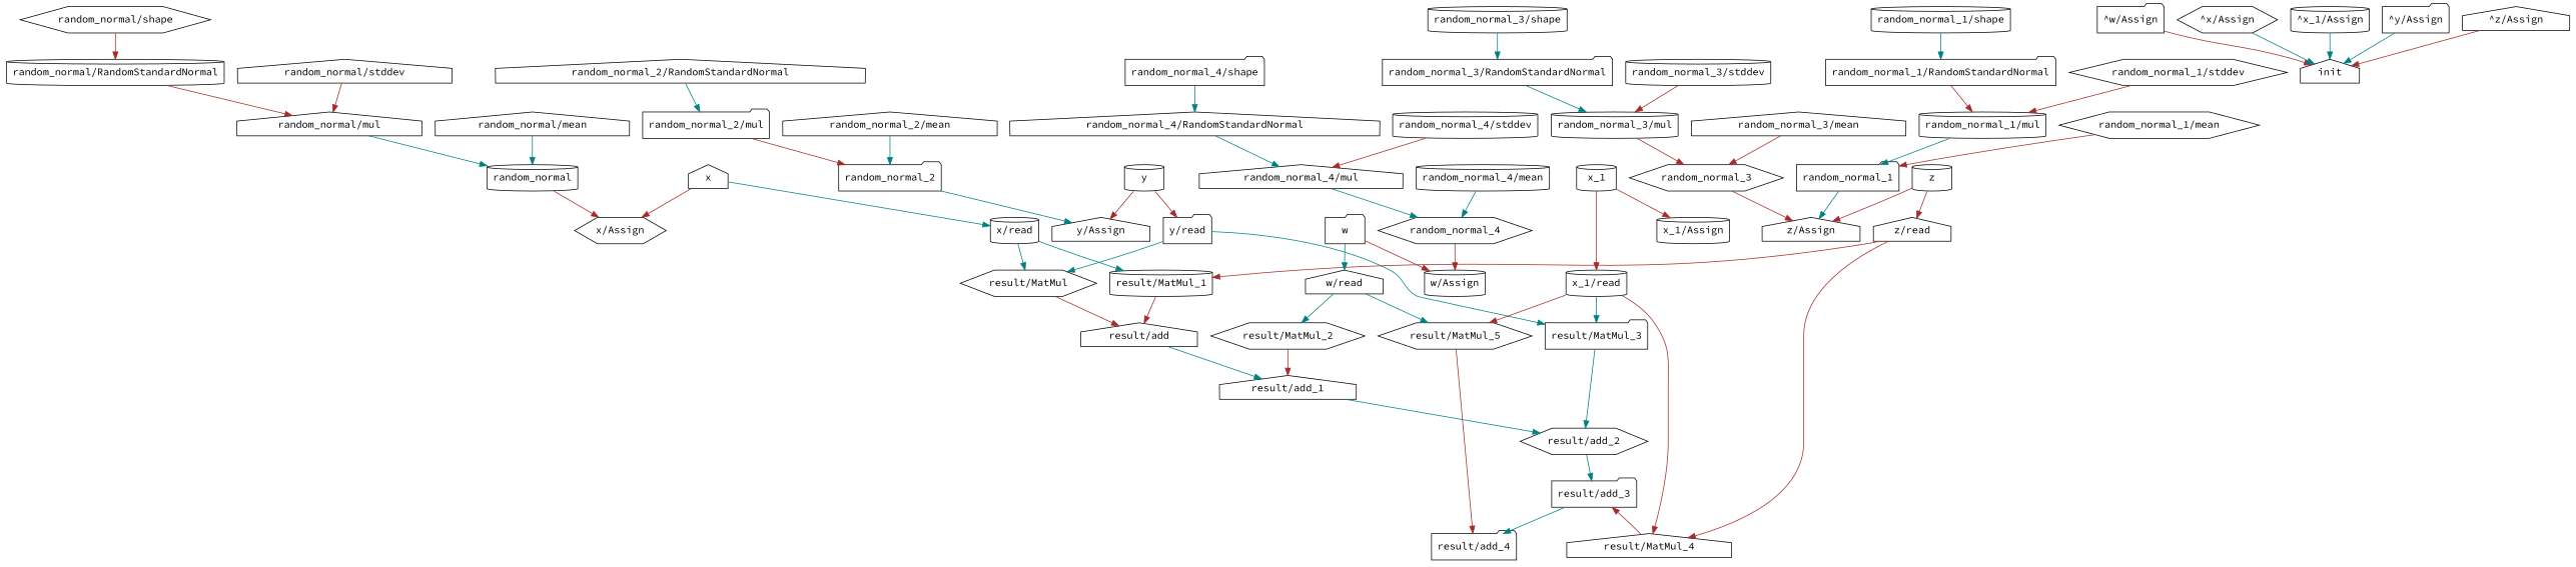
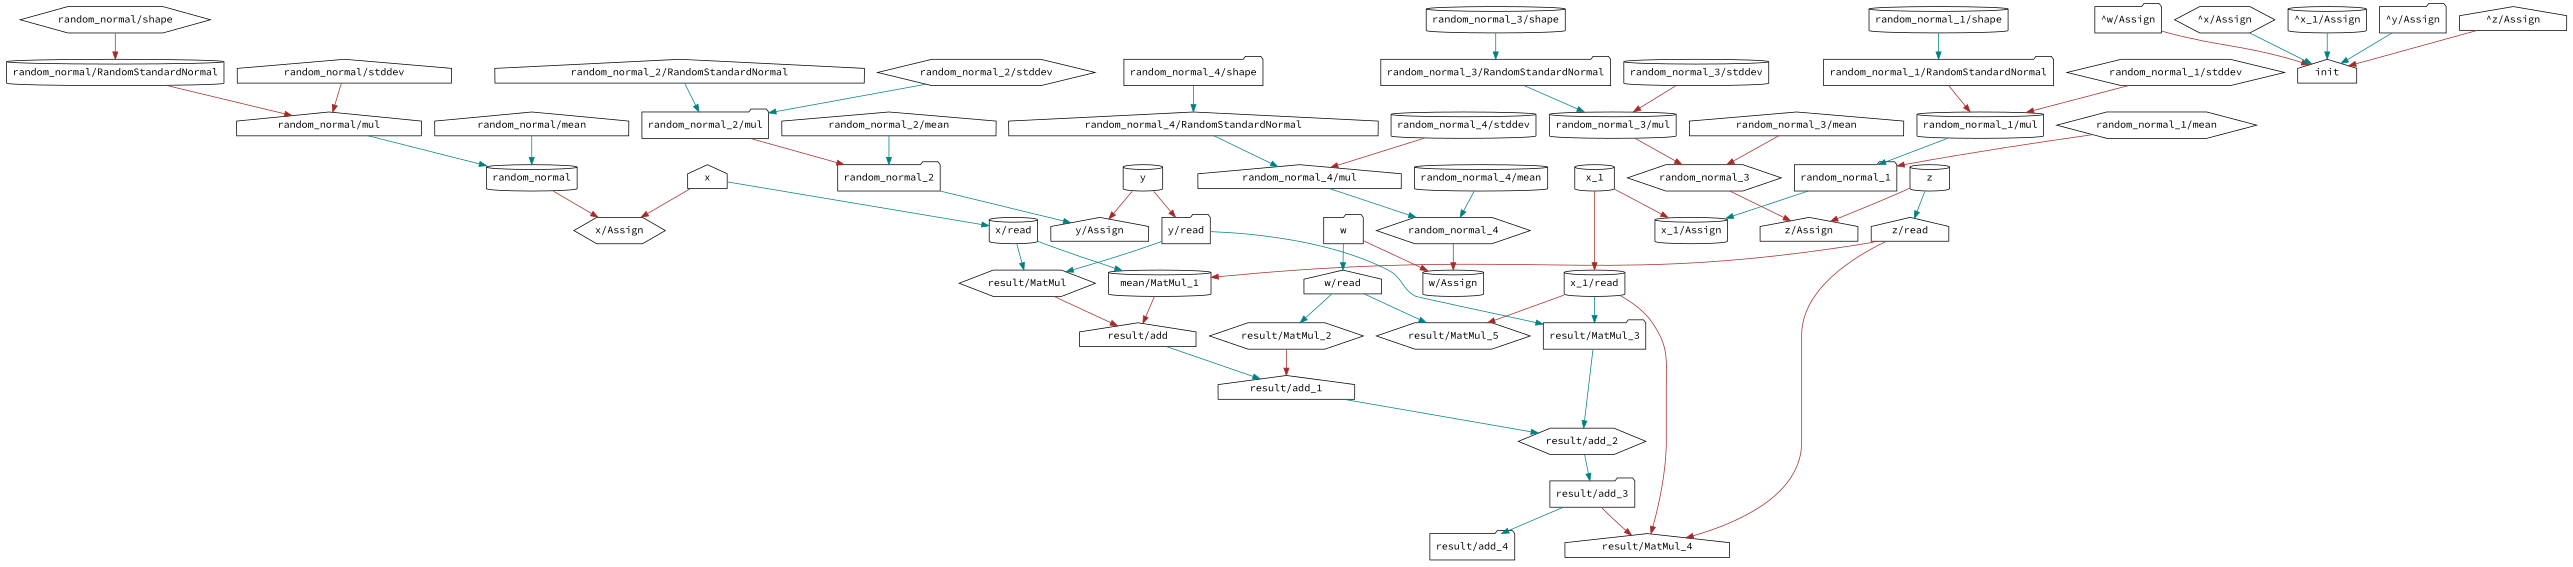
  digraph {
    fontname="Source Code Pro"
    node [fontname="Source Code Pro" shape=cylinder]
    edge [color=teal fontname="Source Code Pro"]
    n1 [label="random_normal/shape" shape=hexagon]
    n2 [label="random_normal/RandomStandardNormal"]
    n3 [label="random_normal/mul" shape=house]
    n4 [label="random_normal/mean" shape=house]
    n5 [label=random_normal]
    n6 [label="x/Assign" shape=hexagon]
    n7 [label="random_normal/stddev" shape=house]
    n8 [label=x shape=house]
    n9 [label="x/read"]
    n10 [label="result/MatMul" shape=hexagon]
-   n11 [label="result/MatMul_1"]
+   n11 [label="mean/MatMul_1"]
    n12 [label="result/add" shape=house]
    n13 [label="result/MatMul_2" shape=hexagon]
    n14 [label="result/add_1" shape=house]
    n15 [label="random_normal_1/shape"]
    n16 [label="random_normal_1/RandomStandardNormal" shape=folder]
    n17 [label="random_normal_1/mul"]
    n18 [label="random_normal_1/mean" shape=hexagon]
    n19 [label=random_normal_1 shape=folder]
    n20 [label="x_1/Assign"]
    n21 [label="random_normal_1/stddev" shape=hexagon]
    n22 [label=x_1]
    n23 [label="x_1/read"]
    n24 [label="result/MatMul_3" shape=folder]
    n25 [label="result/MatMul_4" shape=house]
    n26 [label="result/MatMul_5" shape=hexagon]
    n27 [label="result/add_2" shape=hexagon]
    n28 [label="result/add_3" shape=folder]
    n29 [label="result/add_4" shape=folder]
    n30 [label="random_normal_2/RandomStandardNormal" shape=house]
    n31 [label="random_normal_2/mul" shape=folder]
    n32 [label="random_normal_2/mean" shape=house]
    n33 [label=random_normal_2 shape=folder]
    n34 [label="y/Assign" shape=house]
+   n35 [label="random_normal_2/stddev" shape=hexagon]
    n36 [label=y]
    n37 [label="y/read" shape=folder]
    n38 [label="random_normal_3/shape"]
    n39 [label="random_normal_3/RandomStandardNormal" shape=folder]
    n40 [label="random_normal_3/mul"]
    n41 [label="random_normal_3/mean" shape=house]
    n42 [label=random_normal_3 shape=hexagon]
    n43 [label="z/Assign" shape=house]
    n44 [label="random_normal_3/stddev"]
    n45 [label=z]
    n46 [label="z/read" shape=house]
    n47 [label="random_normal_4/shape" shape=folder]
    n48 [label="random_normal_4/RandomStandardNormal" shape=house]
    n49 [label="random_normal_4/mul" shape=house]
    n50 [label="random_normal_4/mean"]
    n51 [label=random_normal_4 shape=hexagon]
    n52 [label="w/Assign"]
    n53 [label="random_normal_4/stddev"]
    n54 [label=w shape=folder]
    n55 [label="w/read" shape=house]
    n56 [label=init shape=house]
    "^w/Assign" [shape=folder]
    "^x/Assign" [shape=hexagon]
    "^x_1/Assign"
    "^y/Assign" [shape=folder]
    "^z/Assign" [shape=house]
    n1 -> n2 [color=brown]
    n2 -> n3 [color=brown]
    n3 -> n5
    n4 -> n5
    n5 -> n6 [color=brown]
    n7 -> n3 [color=brown]
    n8 -> n6 [color=brown]
    n8 -> n9
    n9 -> n10
    n9 -> n11
    n10 -> n12 [color=brown]
    n11 -> n12 [color=brown]
    n12 -> n14
    n13 -> n14 [color=brown]
    n14 -> n27
    n15 -> n16
    n16 -> n17 [color=brown]
    n17 -> n19
    n18 -> n19 [color=brown]
-   n19 -> n43
+   n19 -> n20
    n21 -> n17 [color=brown]
    n22 -> n20 [color=brown]
    n22 -> n23 [color=brown]
    n23 -> n24
    n23 -> n25 [color=brown]
    n23 -> n26 [color=brown]
    n24 -> n27
-   n25 -> n28 [color=brown]
-   n26 -> n29 [color=brown]
+   n28 -> n25 [color=brown]
    n27 -> n28
    n28 -> n29
    n30 -> n31
    n31 -> n33 [color=brown]
    n32 -> n33
    n33 -> n34
+   n35 -> n31
    n36 -> n34 [color=brown]
    n36 -> n37 [color=brown]
    n37 -> n10
    n37 -> n24
    n38 -> n39
    n39 -> n40
    n40 -> n42 [color=brown]
    n41 -> n42 [color=brown]
    n42 -> n43 [color=brown]
    n44 -> n40 [color=brown]
    n45 -> n43 [color=brown]
-   n45 -> n46 [color=brown]
+   n45 -> n46
    n46 -> n11 [color=brown]
    n46 -> n25 [color=brown]
    n47 -> n48
    n48 -> n49
    n49 -> n51
    n50 -> n51
    n51 -> n52 [color=brown]
    n53 -> n49 [color=brown]
    n54 -> n52 [color=brown]
    n54 -> n55
    n55 -> n13
    n55 -> n26
    "^w/Assign" -> n56 [color=brown]
    "^x/Assign" -> n56
    "^x_1/Assign" -> n56
    "^y/Assign" -> n56
    "^z/Assign" -> n56 [color=brown]
  }
